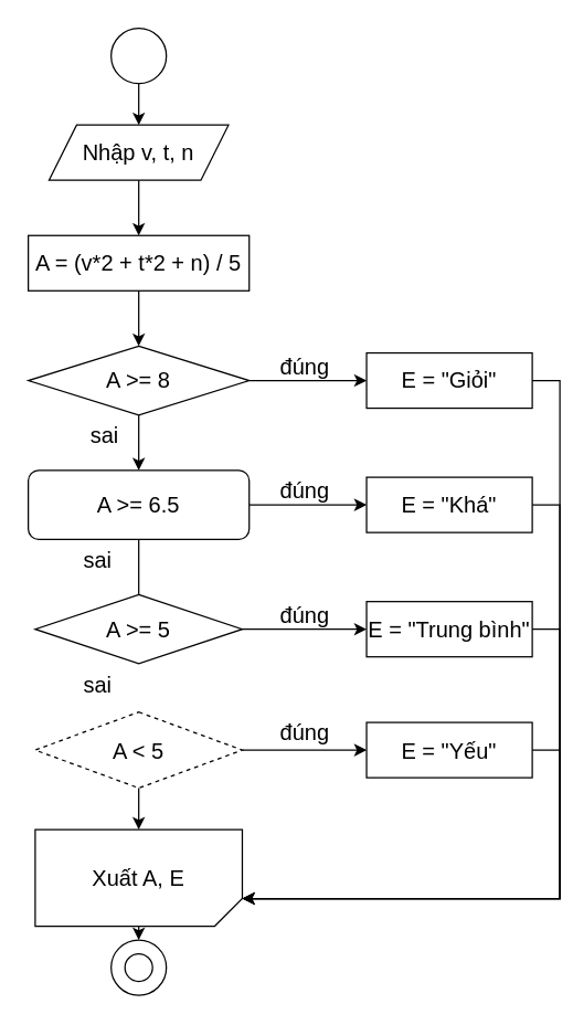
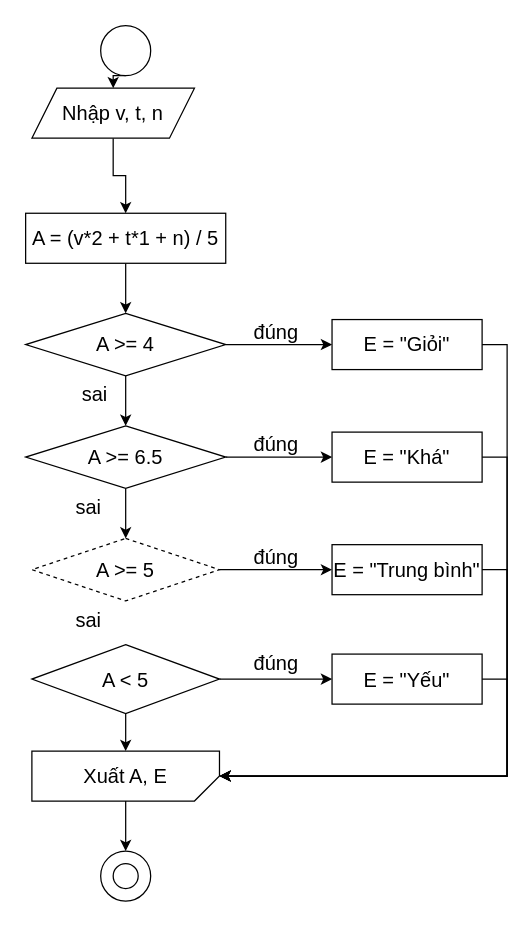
  <mxCell id="0" />
  <mxCell id="1" parent="0" />
  <mxCell id="2" value="" style="edgeStyle=orthogonalEdgeStyle;rounded=0;orthogonalLoop=1;jettySize=auto;html=1;fontSize=16;" parent="1" source="3" target="5" edge="1"><mxGeometry relative="1" as="geometry" /></mxCell>
- <mxCell id="3" value="Nhập v, t, n" style="shape=parallelogram;perimeter=parallelogramPerimeter;whiteSpace=wrap;html=1;fixedSize=1;fontSize=16;" parent="1" vertex="1"><mxGeometry x="35" y="90" width="130" height="40" as="geometry" /></mxCell>
+ <mxCell id="3" value="Nhập v, t, n" style="shape=parallelogram;perimeter=parallelogramPerimeter;whiteSpace=wrap;html=1;fixedSize=1;fontSize=16;" parent="1" vertex="1"><mxGeometry x="25" y="70" width="130" height="40" as="geometry" /></mxCell>
  <mxCell id="4" value="" style="edgeStyle=orthogonalEdgeStyle;rounded=0;orthogonalLoop=1;jettySize=auto;html=1;" parent="1" source="5" target="8" edge="1"><mxGeometry relative="1" as="geometry" /></mxCell>
- <mxCell id="5" value="A = (v*2 + t*2 + n) / 5" style="whiteSpace=wrap;html=1;fontSize=16;" parent="1" vertex="1"><mxGeometry x="20" y="170" width="160" height="40" as="geometry" /></mxCell>
+ <mxCell id="5" value="A = (v*2 + t*1 + n) / 5" style="whiteSpace=wrap;html=1;fontSize=16;" parent="1" vertex="1"><mxGeometry x="20" y="170" width="160" height="40" as="geometry" /></mxCell>
  <mxCell id="6" value="" style="edgeStyle=orthogonalEdgeStyle;rounded=0;orthogonalLoop=1;jettySize=auto;html=1;" parent="1" source="8" target="11" edge="1"><mxGeometry relative="1" as="geometry" /></mxCell>
  <mxCell id="7" value="" style="edgeStyle=orthogonalEdgeStyle;rounded=0;orthogonalLoop=1;jettySize=auto;html=1;" parent="1" source="8" target="15" edge="1"><mxGeometry relative="1" as="geometry" /></mxCell>
- <mxCell id="8" value="A &amp;gt;= 8" style="rhombus;whiteSpace=wrap;html=1;fontSize=16;" parent="1" vertex="1"><mxGeometry x="20" y="250" width="160" height="50" as="geometry" /></mxCell>
+ <mxCell id="8" value="A &amp;gt;= 4" style="rhombus;whiteSpace=wrap;html=1;fontSize=16;" parent="1" vertex="1"><mxGeometry x="20" y="250" width="160" height="50" as="geometry" /></mxCell>
  <mxCell id="9" style="edgeStyle=orthogonalEdgeStyle;rounded=0;orthogonalLoop=1;jettySize=auto;html=1;exitX=0.5;exitY=1;exitDx=0;exitDy=0;entryX=0.5;entryY=0;entryDx=0;entryDy=0;" parent="1" source="10" target="3" edge="1"><mxGeometry relative="1" as="geometry" /></mxCell>
  <mxCell id="10" value="" style="ellipse;whiteSpace=wrap;html=1;aspect=fixed;" parent="1" vertex="1"><mxGeometry x="80" y="20" width="40" height="40" as="geometry" /></mxCell>
  <mxCell id="11" value="E = &quot;Giỏi&quot;" style="whiteSpace=wrap;html=1;fontSize=16;" parent="1" vertex="1"><mxGeometry x="265" y="255" width="120" height="40" as="geometry" /></mxCell>
  <mxCell id="12" value="đúng" style="text;html=1;align=center;verticalAlign=middle;resizable=0;points=[];autosize=1;strokeColor=none;fillColor=none;fontSize=16;" parent="1" vertex="1"><mxGeometry x="190" y="250" width="60" height="30" as="geometry" /></mxCell>
  <mxCell id="13" value="" style="edgeStyle=orthogonalEdgeStyle;rounded=0;orthogonalLoop=1;jettySize=auto;html=1;" parent="1" source="15" target="17" edge="1"><mxGeometry relative="1" as="geometry" /></mxCell>
- <mxCell id="14" value="" style="edgeStyle=orthogonalEdgeStyle;rounded=0;orthogonalLoop=1;jettySize=auto;html=1;endArrow=none;" parent="1" source="15" target="20" edge="1"><mxGeometry relative="1" as="geometry" /></mxCell>
- <mxCell id="15" value="A &amp;gt;= 6.5" style="whiteSpace=wrap;html=1;fontSize=16;rounded=1;" parent="1" vertex="1"><mxGeometry x="20" y="340" width="160" height="50" as="geometry" /></mxCell>
+ <mxCell id="14" value="" style="edgeStyle=orthogonalEdgeStyle;rounded=0;orthogonalLoop=1;jettySize=auto;html=1;" parent="1" source="15" target="20" edge="1"><mxGeometry relative="1" as="geometry" /></mxCell>
+ <mxCell id="15" value="A &amp;gt;= 6.5" style="rhombus;whiteSpace=wrap;html=1;fontSize=16;" parent="1" vertex="1"><mxGeometry x="20" y="340" width="160" height="50" as="geometry" /></mxCell>
  <mxCell id="16" value="sai&lt;font style=&quot;font-size: 16px;&quot;&gt;&lt;br style=&quot;font-size: 16px;&quot;&gt;&lt;/font&gt;" style="text;html=1;align=center;verticalAlign=middle;resizable=0;points=[];autosize=1;strokeColor=none;fillColor=none;fontSize=16;" parent="1" vertex="1"><mxGeometry x="55" y="300" width="40" height="30" as="geometry" /></mxCell>
  <mxCell id="17" value="E = &quot;Khá&quot;" style="whiteSpace=wrap;html=1;fontSize=16;" parent="1" vertex="1"><mxGeometry x="265" y="345" width="120" height="40" as="geometry" /></mxCell>
  <mxCell id="18" value="đúng" style="text;html=1;align=center;verticalAlign=middle;resizable=0;points=[];autosize=1;strokeColor=none;fillColor=none;fontSize=16;" parent="1" vertex="1"><mxGeometry x="190" y="340" width="60" height="30" as="geometry" /></mxCell>
  <mxCell id="19" style="edgeStyle=orthogonalEdgeStyle;rounded=0;orthogonalLoop=1;jettySize=auto;html=1;exitX=1;exitY=0.5;exitDx=0;exitDy=0;entryX=0;entryY=0.5;entryDx=0;entryDy=0;" parent="1" source="20" target="22" edge="1"><mxGeometry relative="1" as="geometry" /></mxCell>
- <mxCell id="20" value="A &amp;gt;= 5" style="rhombus;whiteSpace=wrap;html=1;fontSize=16;" parent="1" vertex="1"><mxGeometry x="25" y="430" width="150" height="50" as="geometry" /></mxCell>
+ <mxCell id="20" value="A &amp;gt;= 5" style="rhombus;whiteSpace=wrap;html=1;fontSize=16;dashed=1;" parent="1" vertex="1"><mxGeometry x="25" y="430" width="150" height="50" as="geometry" /></mxCell>
  <mxCell id="21" value="sai&lt;font style=&quot;font-size: 16px;&quot;&gt;&lt;br style=&quot;font-size: 16px;&quot;&gt;&lt;/font&gt;" style="text;html=1;align=center;verticalAlign=middle;resizable=0;points=[];autosize=1;strokeColor=none;fillColor=none;fontSize=16;" parent="1" vertex="1"><mxGeometry x="50" y="390" width="40" height="30" as="geometry" /></mxCell>
  <mxCell id="22" value="E = &quot;Trung bình&quot;" style="whiteSpace=wrap;html=1;fontSize=16;" parent="1" vertex="1"><mxGeometry x="265" y="435" width="120" height="40" as="geometry" /></mxCell>
  <mxCell id="23" value="đúng" style="text;html=1;align=center;verticalAlign=middle;resizable=0;points=[];autosize=1;strokeColor=none;fillColor=none;fontSize=16;" parent="1" vertex="1"><mxGeometry x="190" y="430" width="60" height="30" as="geometry" /></mxCell>
  <mxCell id="24" style="edgeStyle=orthogonalEdgeStyle;rounded=0;orthogonalLoop=1;jettySize=auto;html=1;exitX=1;exitY=0.5;exitDx=0;exitDy=0;entryX=0;entryY=0.5;entryDx=0;entryDy=0;" parent="1" source="25" target="27" edge="1"><mxGeometry relative="1" as="geometry" /></mxCell>
- <mxCell id="25" value="A &amp;lt; 5" style="rhombus;whiteSpace=wrap;html=1;fontSize=16;dashed=1;" parent="1" vertex="1"><mxGeometry x="25" y="515" width="150" height="55" as="geometry" /></mxCell>
+ <mxCell id="25" value="A &amp;lt; 5" style="rhombus;whiteSpace=wrap;html=1;fontSize=16;" parent="1" vertex="1"><mxGeometry x="25" y="515" width="150" height="55" as="geometry" /></mxCell>
  <mxCell id="26" value="sai&lt;font style=&quot;font-size: 16px;&quot;&gt;&lt;br style=&quot;font-size: 16px;&quot;&gt;&lt;/font&gt;" style="text;html=1;align=center;verticalAlign=middle;resizable=0;points=[];autosize=1;strokeColor=none;fillColor=none;fontSize=16;" parent="1" vertex="1"><mxGeometry x="50" y="480" width="40" height="30" as="geometry" /></mxCell>
  <mxCell id="27" value="E = &quot;Yếu&quot;" style="whiteSpace=wrap;html=1;fontSize=16;" parent="1" vertex="1"><mxGeometry x="265" y="522.5" width="120" height="40" as="geometry" /></mxCell>
  <mxCell id="28" value="đúng" style="text;html=1;align=center;verticalAlign=middle;resizable=0;points=[];autosize=1;strokeColor=none;fillColor=none;fontSize=16;" parent="1" vertex="1"><mxGeometry x="190" y="515" width="60" height="30" as="geometry" /></mxCell>
  <mxCell id="29" style="edgeStyle=orthogonalEdgeStyle;rounded=0;orthogonalLoop=1;jettySize=auto;html=1;exitX=0;exitY=0;exitDx=0;exitDy=75;exitPerimeter=0;entryX=0.5;entryY=0;entryDx=0;entryDy=0;" parent="1" source="30" target="32" edge="1"><mxGeometry relative="1" as="geometry" /></mxCell>
- <mxCell id="30" value="Xuất A, E" style="shape=card;whiteSpace=wrap;html=1;flipH=1;flipV=0;direction=north;size=20;fontSize=16;" parent="1" vertex="1"><mxGeometry x="25" y="600" width="150" height="70" as="geometry" /></mxCell>
+ <mxCell id="30" value="Xuất A, E" style="shape=card;whiteSpace=wrap;html=1;flipH=1;flipV=0;direction=north;size=20;fontSize=16;" parent="1" vertex="1"><mxGeometry x="25" y="600" width="150" height="40" as="geometry" /></mxCell>
  <mxCell id="31" style="edgeStyle=orthogonalEdgeStyle;rounded=0;orthogonalLoop=1;jettySize=auto;html=1;exitX=0.5;exitY=1;exitDx=0;exitDy=0;entryX=1;entryY=0.5;entryDx=0;entryDy=0;entryPerimeter=0;" parent="1" source="25" target="30" edge="1"><mxGeometry relative="1" as="geometry" /></mxCell>
  <mxCell id="32" value="" style="ellipse;whiteSpace=wrap;html=1;aspect=fixed;" parent="1" vertex="1"><mxGeometry x="80" y="680" width="40" height="40" as="geometry" /></mxCell>
  <mxCell id="33" value="" style="ellipse;whiteSpace=wrap;html=1;aspect=fixed;" parent="1" vertex="1"><mxGeometry x="90" y="690" width="20" height="20" as="geometry" /></mxCell>
  <mxCell id="34" style="edgeStyle=orthogonalEdgeStyle;rounded=0;orthogonalLoop=1;jettySize=auto;html=1;exitX=1;exitY=0.5;exitDx=0;exitDy=0;entryX=0;entryY=0;entryDx=20;entryDy=0;entryPerimeter=0;" edge="1" parent="1" source="11" target="30"><mxGeometry relative="1" as="geometry" /></mxCell>
  <mxCell id="35" style="edgeStyle=orthogonalEdgeStyle;rounded=0;orthogonalLoop=1;jettySize=auto;html=1;exitX=1;exitY=0.5;exitDx=0;exitDy=0;entryX=0;entryY=0;entryDx=20;entryDy=0;entryPerimeter=0;" edge="1" parent="1" source="17" target="30"><mxGeometry relative="1" as="geometry" /></mxCell>
  <mxCell id="36" style="edgeStyle=orthogonalEdgeStyle;rounded=0;orthogonalLoop=1;jettySize=auto;html=1;exitX=1;exitY=0.5;exitDx=0;exitDy=0;entryX=0;entryY=0;entryDx=20;entryDy=0;entryPerimeter=0;" edge="1" parent="1" source="22" target="30"><mxGeometry relative="1" as="geometry" /></mxCell>
  <mxCell id="37" style="edgeStyle=orthogonalEdgeStyle;rounded=0;orthogonalLoop=1;jettySize=auto;html=1;exitX=1;exitY=0.5;exitDx=0;exitDy=0;entryX=0;entryY=0;entryDx=20;entryDy=0;entryPerimeter=0;" edge="1" parent="1" source="27" target="30"><mxGeometry relative="1" as="geometry" /></mxCell>
